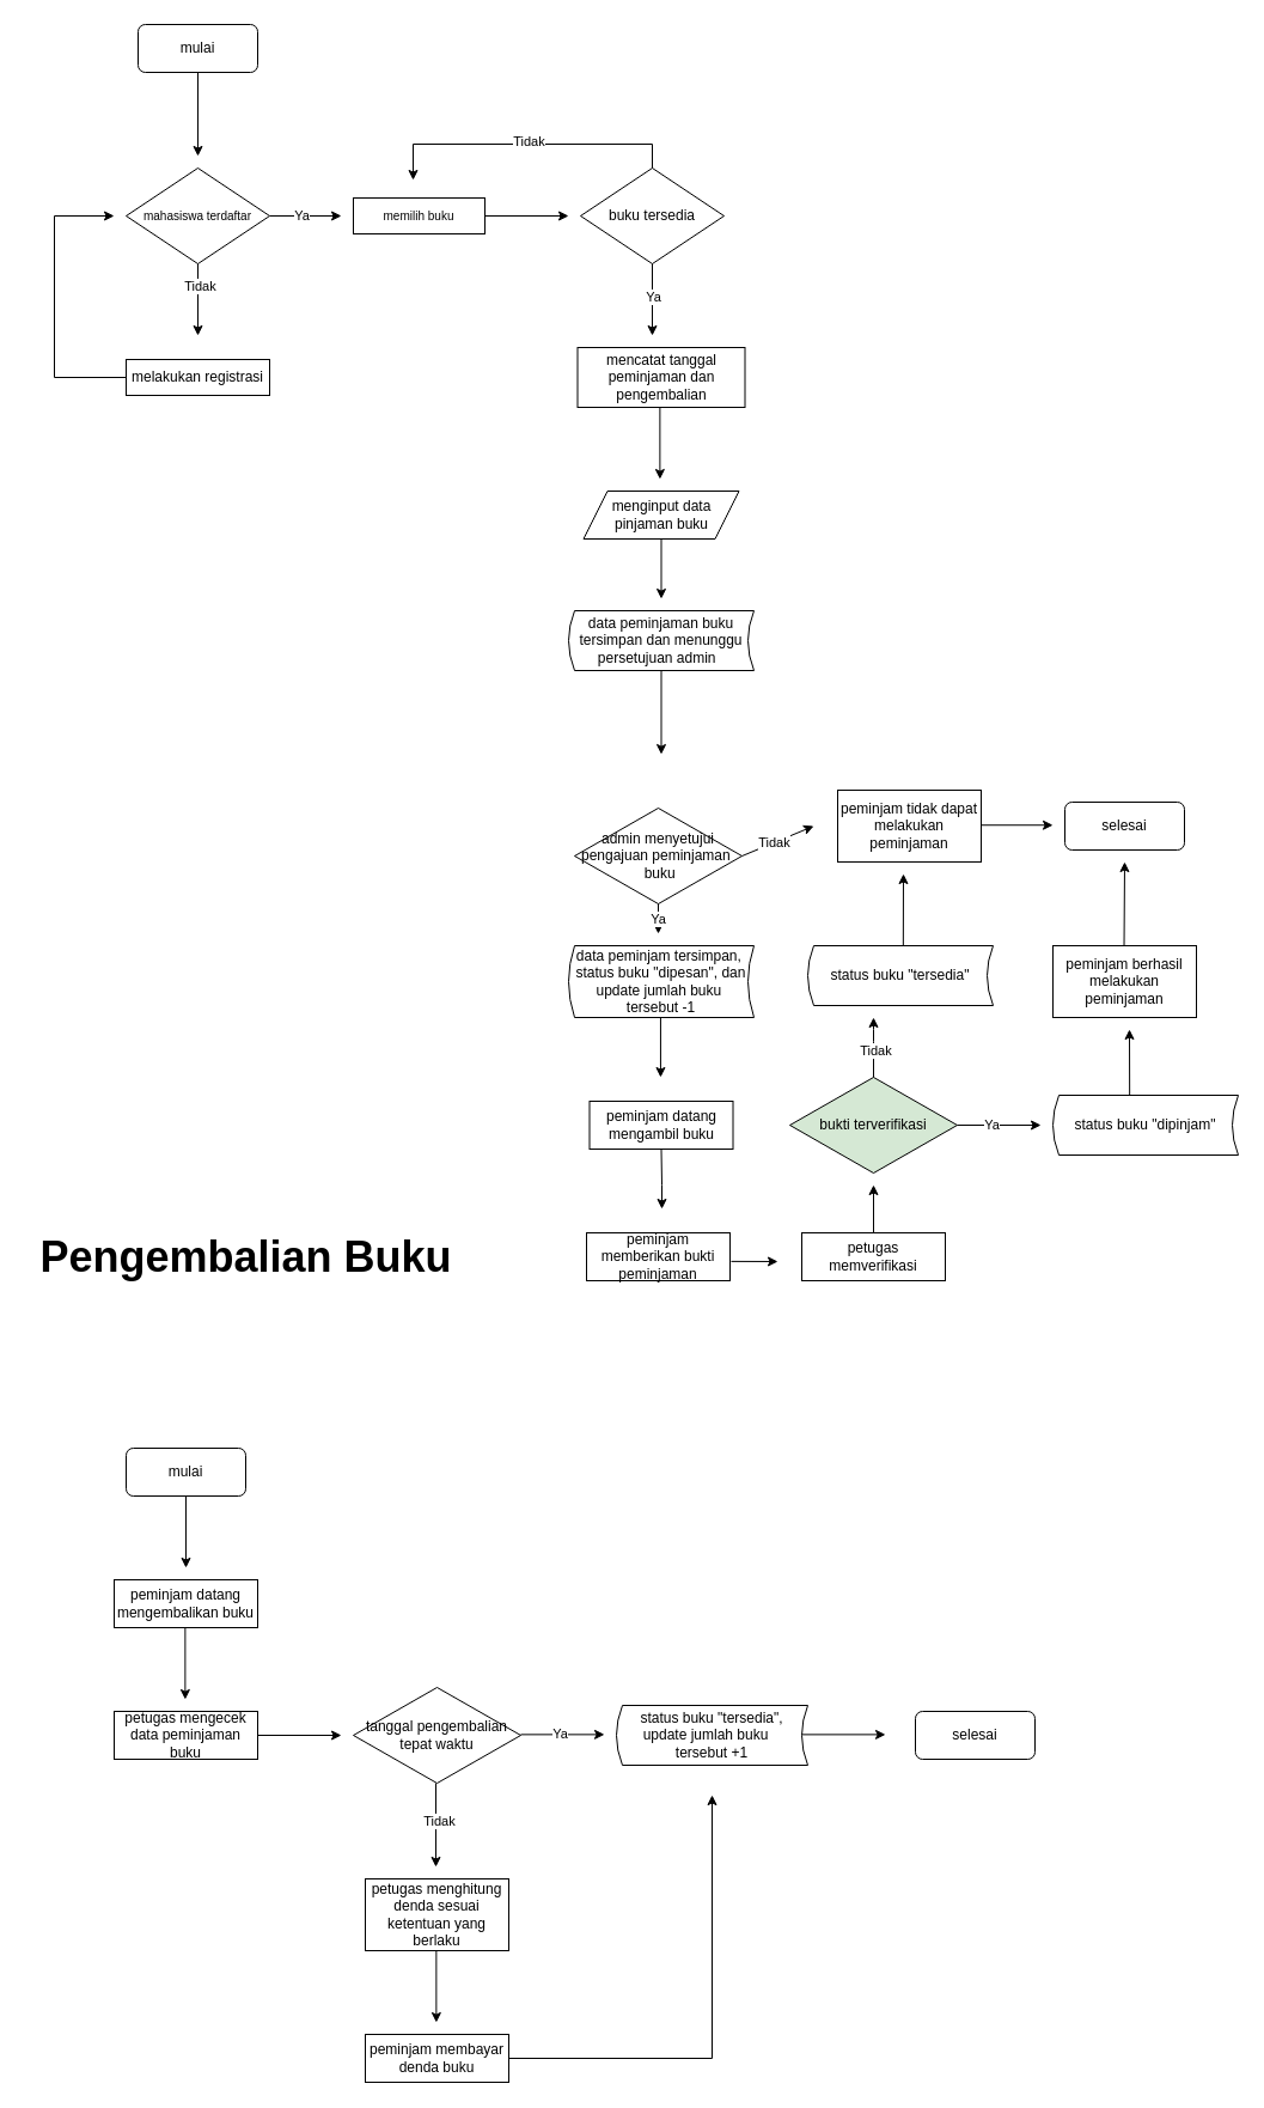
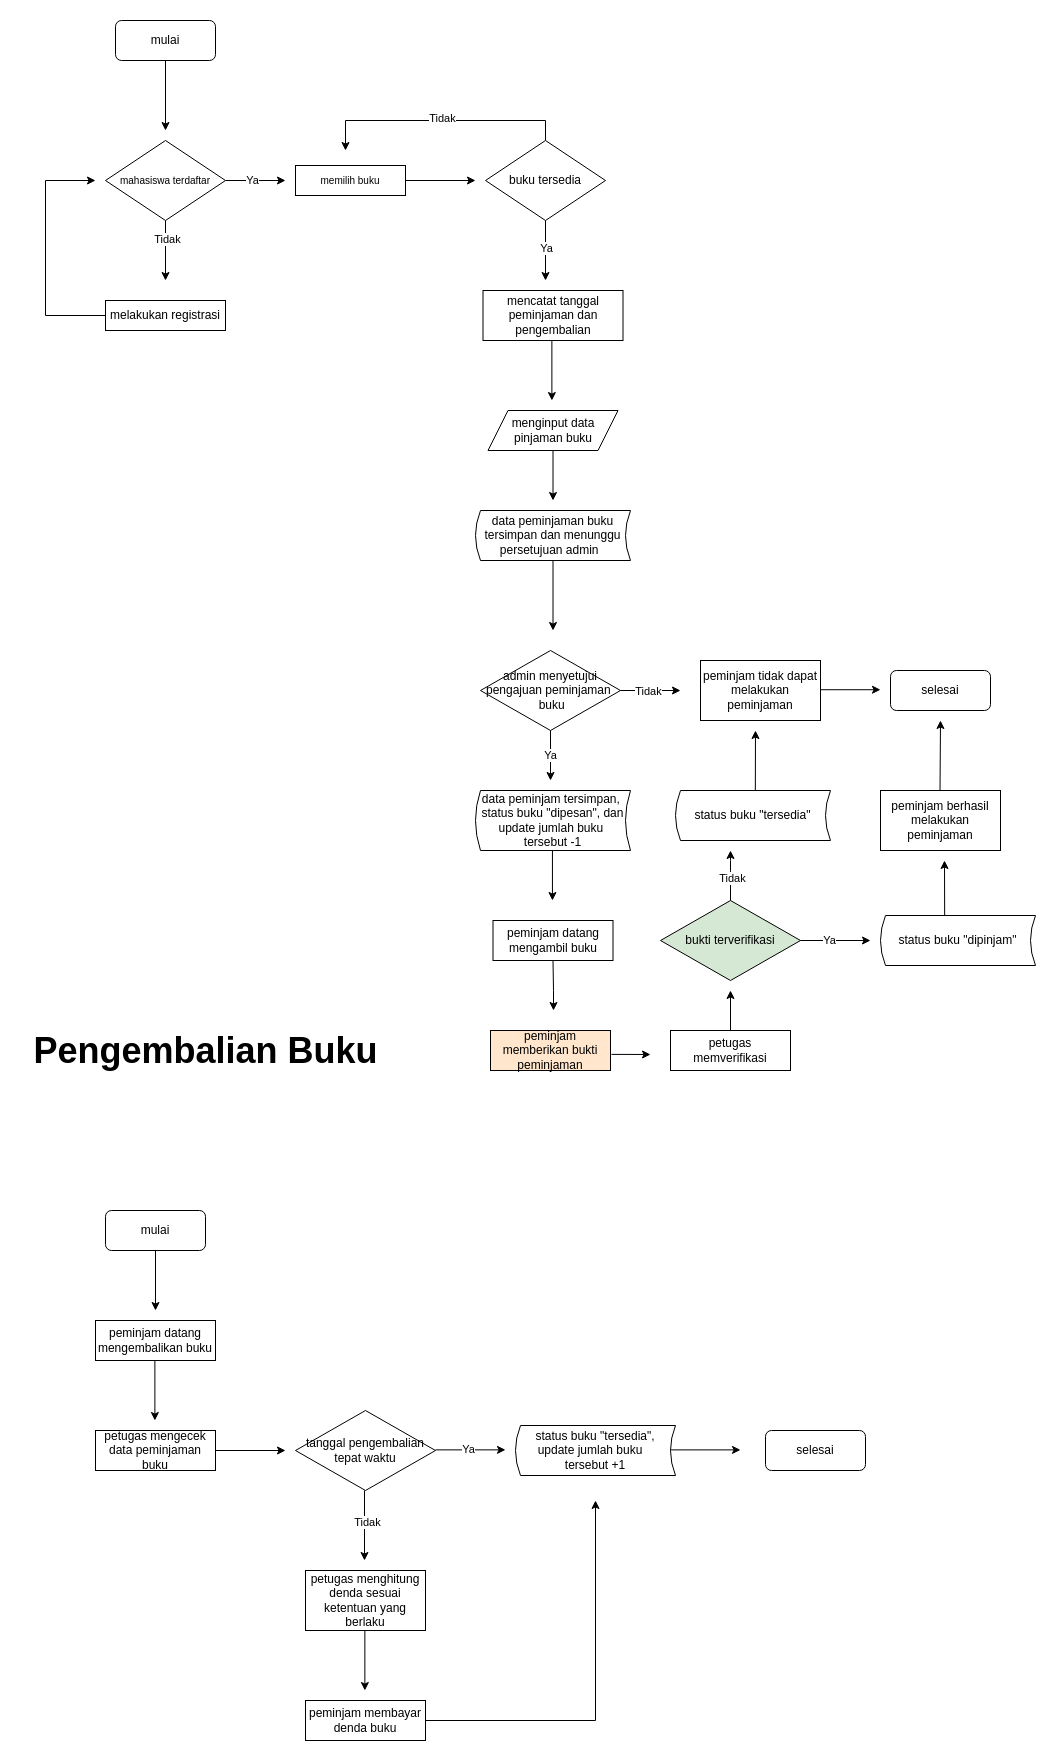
  <mxCell id="0" />
  <mxCell id="1" parent="0" />
  <mxCell id="2" value="mulai" style="rounded=1;whiteSpace=wrap;html=1;" vertex="1" parent="1"><mxGeometry x="115" y="20" width="100" height="40" as="geometry" /></mxCell>
  <mxCell id="3" value="" style="endArrow=classic;html=1;rounded=0;exitX=0.5;exitY=1;exitDx=0;exitDy=0;" edge="1" parent="1" source="2"><mxGeometry width="50" height="50" relative="1" as="geometry"><mxPoint x="285" y="120" as="sourcePoint" /><mxPoint x="165" y="130" as="targetPoint" /></mxGeometry></mxCell>
  <mxCell id="4" value="&lt;font style=&quot;font-size: 10px;&quot;&gt;mahasiswa terdaftar&lt;/font&gt;" style="rhombus;whiteSpace=wrap;html=1;" vertex="1" parent="1"><mxGeometry x="105" y="140" width="120" height="80" as="geometry" /></mxCell>
  <mxCell id="5" value="" style="endArrow=classic;html=1;rounded=0;exitX=0.5;exitY=1;exitDx=0;exitDy=0;" edge="1" parent="1" source="4"><mxGeometry width="50" height="50" relative="1" as="geometry"><mxPoint x="285" y="250" as="sourcePoint" /><mxPoint x="165" y="280" as="targetPoint" /></mxGeometry></mxCell>
  <mxCell id="6" value="Tidak" style="edgeLabel;html=1;align=center;verticalAlign=middle;resizable=0;points=[];" vertex="1" connectable="0" parent="5"><mxGeometry x="-0.408" y="1" relative="1" as="geometry"><mxPoint as="offset" /></mxGeometry></mxCell>
  <mxCell id="7" value="&lt;font style=&quot;font-size: 10px;&quot;&gt;memilih buku&lt;/font&gt;" style="rounded=0;whiteSpace=wrap;html=1;" vertex="1" parent="1"><mxGeometry x="295" y="165" width="110" height="30" as="geometry" /></mxCell>
  <mxCell id="8" value="" style="endArrow=classic;html=1;rounded=0;exitX=0;exitY=0.5;exitDx=0;exitDy=0;" edge="1" parent="1" source="9"><mxGeometry width="50" height="50" relative="1" as="geometry"><mxPoint x="295" y="280" as="sourcePoint" /><mxPoint x="95" y="180" as="targetPoint" /><Array as="points"><mxPoint x="45" y="315" /><mxPoint x="45" y="180" /></Array></mxGeometry></mxCell>
  <mxCell id="9" value="melakukan registrasi" style="rounded=0;whiteSpace=wrap;html=1;" vertex="1" parent="1"><mxGeometry x="105" y="300" width="120" height="30" as="geometry" /></mxCell>
  <mxCell id="10" value="" style="endArrow=classic;html=1;rounded=0;exitX=1;exitY=0.5;exitDx=0;exitDy=0;" edge="1" parent="1" source="4"><mxGeometry width="50" height="50" relative="1" as="geometry"><mxPoint x="295" y="280" as="sourcePoint" /><mxPoint x="285" y="180" as="targetPoint" /></mxGeometry></mxCell>
  <mxCell id="11" value="Ya" style="edgeLabel;html=1;align=center;verticalAlign=middle;resizable=0;points=[];" vertex="1" connectable="0" parent="10"><mxGeometry x="-0.147" y="1" relative="1" as="geometry"><mxPoint as="offset" /></mxGeometry></mxCell>
  <mxCell id="12" value="buku tersedia" style="rhombus;whiteSpace=wrap;html=1;" vertex="1" parent="1"><mxGeometry x="485" y="140" width="120" height="80" as="geometry" /></mxCell>
  <mxCell id="13" value="" style="endArrow=classic;html=1;rounded=0;exitX=1;exitY=0.5;exitDx=0;exitDy=0;" edge="1" parent="1" source="7"><mxGeometry width="50" height="50" relative="1" as="geometry"><mxPoint x="295" y="280" as="sourcePoint" /><mxPoint x="475" y="180" as="targetPoint" /></mxGeometry></mxCell>
  <mxCell id="14" value="" style="endArrow=classic;html=1;rounded=0;exitX=0.5;exitY=1;exitDx=0;exitDy=0;" edge="1" parent="1" source="12"><mxGeometry width="50" height="50" relative="1" as="geometry"><mxPoint x="295" y="280" as="sourcePoint" /><mxPoint x="545" y="280" as="targetPoint" /></mxGeometry></mxCell>
  <mxCell id="15" value="Ya&lt;br&gt;" style="edgeLabel;html=1;align=center;verticalAlign=middle;resizable=0;points=[];" vertex="1" connectable="0" parent="14"><mxGeometry x="-0.105" relative="1" as="geometry"><mxPoint as="offset" /></mxGeometry></mxCell>
  <mxCell id="16" value="" style="endArrow=classic;html=1;rounded=0;exitX=0.5;exitY=0;exitDx=0;exitDy=0;" edge="1" parent="1" source="12"><mxGeometry width="50" height="50" relative="1" as="geometry"><mxPoint x="295" y="280" as="sourcePoint" /><mxPoint x="345" y="150" as="targetPoint" /><Array as="points"><mxPoint x="545" y="120" /><mxPoint x="345" y="120" /></Array></mxGeometry></mxCell>
  <mxCell id="17" value="Tidak" style="edgeLabel;html=1;align=center;verticalAlign=middle;resizable=0;points=[];" vertex="1" connectable="0" parent="16"><mxGeometry x="-0.009" y="-3" relative="1" as="geometry"><mxPoint as="offset" /></mxGeometry></mxCell>
  <mxCell id="18" value="mencatat tanggal peminjaman dan pengembalian" style="rounded=0;whiteSpace=wrap;html=1;" vertex="1" parent="1"><mxGeometry x="482.5" y="290" width="140" height="50" as="geometry" /></mxCell>
  <mxCell id="19" value="" style="endArrow=classic;html=1;rounded=0;exitX=0.5;exitY=1;exitDx=0;exitDy=0;" edge="1" parent="1"><mxGeometry width="50" height="50" relative="1" as="geometry"><mxPoint x="551.39" y="340" as="sourcePoint" /><mxPoint x="551.39" y="400" as="targetPoint" /></mxGeometry></mxCell>
  <mxCell id="20" value="menginput data pinjaman buku" style="shape=parallelogram;perimeter=parallelogramPerimeter;whiteSpace=wrap;html=1;fixedSize=1;" vertex="1" parent="1"><mxGeometry x="487.5" y="410" width="130" height="40" as="geometry" /></mxCell>
  <mxCell id="21" style="edgeStyle=orthogonalEdgeStyle;rounded=0;orthogonalLoop=1;jettySize=auto;html=1;exitX=0.5;exitY=1;exitDx=0;exitDy=0;" edge="1" parent="1" source="20" target="20"><mxGeometry relative="1" as="geometry" /></mxCell>
  <mxCell id="22" value="" style="endArrow=classic;html=1;rounded=0;" edge="1" parent="1"><mxGeometry width="50" height="50" relative="1" as="geometry"><mxPoint x="552.5" y="450" as="sourcePoint" /><mxPoint x="552.5" y="500" as="targetPoint" /></mxGeometry></mxCell>
- <mxCell id="23" value="admin menyetujui pengajuan peminjaman&amp;nbsp; &amp;nbsp;buku" style="rhombus;whiteSpace=wrap;html=1;" vertex="1" parent="1"><mxGeometry x="480" y="675" width="140" height="80" as="geometry" /></mxCell>
+ <mxCell id="23" value="admin menyetujui pengajuan peminjaman&amp;nbsp; &amp;nbsp;buku" style="rhombus;whiteSpace=wrap;html=1;" vertex="1" parent="1"><mxGeometry x="480" y="650" width="140" height="80" as="geometry" /></mxCell>
  <mxCell id="24" value="selesai" style="rounded=1;whiteSpace=wrap;html=1;" vertex="1" parent="1"><mxGeometry x="890" y="670" width="100" height="40" as="geometry" /></mxCell>
  <mxCell id="25" value="" style="endArrow=classic;html=1;rounded=0;exitX=1;exitY=0.5;exitDx=0;exitDy=0;" edge="1" parent="1" source="23"><mxGeometry width="50" height="50" relative="1" as="geometry"><mxPoint x="490" y="820" as="sourcePoint" /><mxPoint x="680" y="690" as="targetPoint" /></mxGeometry></mxCell>
  <mxCell id="26" value="Tidak" style="edgeLabel;html=1;align=center;verticalAlign=middle;resizable=0;points=[];" vertex="1" connectable="0" parent="25"><mxGeometry x="-0.1" relative="1" as="geometry"><mxPoint as="offset" /></mxGeometry></mxCell>
  <mxCell id="27" value="Ya" style="endArrow=classic;html=1;rounded=0;exitX=0.5;exitY=1;exitDx=0;exitDy=0;" edge="1" parent="1" source="23"><mxGeometry width="50" height="50" relative="1" as="geometry"><mxPoint x="510" y="750" as="sourcePoint" /><mxPoint x="550" y="780" as="targetPoint" /></mxGeometry></mxCell>
  <mxCell id="28" value="&lt;br&gt;data peminjam tersimpan,&amp;nbsp; status buku &quot;dipesan&quot;, dan&lt;br style=&quot;border-color: var(--border-color);&quot;&gt;update jumlah buku&amp;nbsp; tersebut -1&lt;br&gt;&amp;nbsp;" style="shape=dataStorage;whiteSpace=wrap;html=1;fixedSize=1;size=5;" vertex="1" parent="1"><mxGeometry x="475" y="790" width="155" height="60" as="geometry" /></mxCell>
  <mxCell id="29" value="" style="endArrow=classic;html=1;rounded=0;exitX=0.5;exitY=1;exitDx=0;exitDy=0;" edge="1" parent="1"><mxGeometry width="50" height="50" relative="1" as="geometry"><mxPoint x="551.94" y="850" as="sourcePoint" /><mxPoint x="551.94" y="900" as="targetPoint" /></mxGeometry></mxCell>
  <mxCell id="30" value="peminjam datang mengambil buku" style="rounded=0;whiteSpace=wrap;html=1;" vertex="1" parent="1"><mxGeometry x="492.5" y="920" width="120" height="40" as="geometry" /></mxCell>
- <mxCell id="31" value="peminjam memberikan bukti peminjaman" style="rounded=0;whiteSpace=wrap;html=1;" vertex="1" parent="1"><mxGeometry x="490" y="1030" width="120" height="40" as="geometry" /></mxCell>
+ <mxCell id="31" value="peminjam memberikan bukti peminjaman" style="rounded=0;whiteSpace=wrap;html=1;fillColor=#ffe6cc;" vertex="1" parent="1"><mxGeometry x="490" y="1030" width="120" height="40" as="geometry" /></mxCell>
  <mxCell id="32" value="" style="endArrow=classic;html=1;rounded=0;exitX=0.5;exitY=1;exitDx=0;exitDy=0;" edge="1" parent="1" source="30"><mxGeometry width="50" height="50" relative="1" as="geometry"><mxPoint x="549" y="960" as="sourcePoint" /><mxPoint x="553" y="1010" as="targetPoint" /><Array as="points"><mxPoint x="553" y="990" /></Array></mxGeometry></mxCell>
  <mxCell id="33" value="" style="endArrow=classic;html=1;rounded=0;exitX=1.008;exitY=0.597;exitDx=0;exitDy=0;exitPerimeter=0;" edge="1" parent="1" source="31"><mxGeometry width="50" height="50" relative="1" as="geometry"><mxPoint x="630" y="950" as="sourcePoint" /><mxPoint x="650" y="1054" as="targetPoint" /></mxGeometry></mxCell>
  <mxCell id="34" value="petugas memverifikasi" style="rounded=0;whiteSpace=wrap;html=1;" vertex="1" parent="1"><mxGeometry x="670" y="1030" width="120" height="40" as="geometry" /></mxCell>
  <mxCell id="35" value="peminjam tidak dapat melakukan peminjaman" style="rounded=0;whiteSpace=wrap;html=1;" vertex="1" parent="1"><mxGeometry x="700" y="660" width="120" height="60" as="geometry" /></mxCell>
  <mxCell id="36" value="" style="endArrow=classic;html=1;rounded=0;exitX=1;exitY=0.5;exitDx=0;exitDy=0;" edge="1" parent="1"><mxGeometry width="50" height="50" relative="1" as="geometry"><mxPoint x="820" y="689.23" as="sourcePoint" /><mxPoint x="880" y="689.23" as="targetPoint" /></mxGeometry></mxCell>
  <mxCell id="37" value="" style="endArrow=classic;html=1;rounded=0;exitX=0.5;exitY=0;exitDx=0;exitDy=0;" edge="1" parent="1" source="34"><mxGeometry width="50" height="50" relative="1" as="geometry"><mxPoint x="610" y="930" as="sourcePoint" /><mxPoint x="730" y="990" as="targetPoint" /></mxGeometry></mxCell>
  <mxCell id="38" value="bukti terverifikasi" style="rhombus;whiteSpace=wrap;html=1;fillColor=#d5e8d4;" vertex="1" parent="1"><mxGeometry x="660" y="900" width="140" height="80" as="geometry" /></mxCell>
  <mxCell id="39" value="" style="endArrow=classic;html=1;rounded=0;exitX=0.5;exitY=0;exitDx=0;exitDy=0;" edge="1" parent="1" source="38"><mxGeometry width="50" height="50" relative="1" as="geometry"><mxPoint x="610" y="930" as="sourcePoint" /><mxPoint x="730" y="850" as="targetPoint" /><Array as="points"><mxPoint x="730" y="870" /><mxPoint x="730" y="860" /></Array></mxGeometry></mxCell>
  <mxCell id="40" value="Tidak" style="edgeLabel;html=1;align=center;verticalAlign=middle;resizable=0;points=[];" vertex="1" connectable="0" parent="39"><mxGeometry x="-0.078" y="-1" relative="1" as="geometry"><mxPoint as="offset" /></mxGeometry></mxCell>
  <mxCell id="41" value="peminjam berhasil melakukan peminjaman" style="rounded=0;whiteSpace=wrap;html=1;" vertex="1" parent="1"><mxGeometry x="880" y="790" width="120" height="60" as="geometry" /></mxCell>
  <mxCell id="42" value="" style="endArrow=classic;html=1;rounded=0;exitX=1;exitY=0.5;exitDx=0;exitDy=0;" edge="1" parent="1" source="38"><mxGeometry width="50" height="50" relative="1" as="geometry"><mxPoint x="800" y="929.62" as="sourcePoint" /><mxPoint x="870" y="940" as="targetPoint" /></mxGeometry></mxCell>
  <mxCell id="43" value="Ya" style="edgeLabel;html=1;align=center;verticalAlign=middle;resizable=0;points=[];" vertex="1" connectable="0" parent="42"><mxGeometry x="-0.212" y="1" relative="1" as="geometry"><mxPoint as="offset" /></mxGeometry></mxCell>
  <mxCell id="44" value="status buku &quot;dipinjam&quot;" style="shape=dataStorage;whiteSpace=wrap;html=1;fixedSize=1;size=5;" vertex="1" parent="1"><mxGeometry x="880" y="915" width="155" height="50" as="geometry" /></mxCell>
  <mxCell id="45" value="" style="endArrow=classic;html=1;rounded=0;exitX=0.414;exitY=0;exitDx=0;exitDy=0;exitPerimeter=0;" edge="1" parent="1" source="44"><mxGeometry width="50" height="50" relative="1" as="geometry"><mxPoint x="935" y="890" as="sourcePoint" /><mxPoint x="944" y="860" as="targetPoint" /></mxGeometry></mxCell>
  <mxCell id="46" value="" style="endArrow=classic;html=1;rounded=0;exitX=0.5;exitY=0;exitDx=0;exitDy=0;" edge="1" parent="1"><mxGeometry width="50" height="50" relative="1" as="geometry"><mxPoint x="939.52" y="790" as="sourcePoint" /><mxPoint x="940" y="720" as="targetPoint" /></mxGeometry></mxCell>
  <mxCell id="47" value="data peminjaman buku tersimpan dan menunggu persetujuan admin&amp;nbsp;&amp;nbsp;" style="shape=dataStorage;whiteSpace=wrap;html=1;fixedSize=1;size=5;" vertex="1" parent="1"><mxGeometry x="475" y="510" width="155" height="50" as="geometry" /></mxCell>
  <mxCell id="48" value="" style="endArrow=classic;html=1;rounded=0;exitX=0.5;exitY=1;exitDx=0;exitDy=0;" edge="1" parent="1" source="47"><mxGeometry width="50" height="50" relative="1" as="geometry"><mxPoint x="982.5" y="760" as="sourcePoint" /><mxPoint x="552.5" y="630" as="targetPoint" /></mxGeometry></mxCell>
  <mxCell id="49" value="&lt;span style=&quot;font-size: 36px;&quot;&gt;&lt;b&gt;Pengembalian Buku&lt;/b&gt;&lt;/span&gt;" style="text;html=1;align=center;verticalAlign=middle;resizable=0;points=[];autosize=1;strokeColor=none;fillColor=none;" vertex="1" parent="1"><mxGeometry x="20" y="1020" width="370" height="60" as="geometry" /></mxCell>
  <mxCell id="50" value="mulai" style="rounded=1;whiteSpace=wrap;html=1;" vertex="1" parent="1"><mxGeometry x="105" y="1210" width="100" height="40" as="geometry" /></mxCell>
  <mxCell id="51" value="" style="endArrow=classic;html=1;rounded=0;exitX=0.5;exitY=1;exitDx=0;exitDy=0;" edge="1" parent="1" source="50"><mxGeometry width="50" height="50" relative="1" as="geometry"><mxPoint x="545" y="1280" as="sourcePoint" /><mxPoint x="155" y="1310" as="targetPoint" /></mxGeometry></mxCell>
  <mxCell id="52" value="peminjam datang mengembalikan buku" style="rounded=0;whiteSpace=wrap;html=1;" vertex="1" parent="1"><mxGeometry x="95" y="1320" width="120" height="40" as="geometry" /></mxCell>
  <mxCell id="53" value="petugas mengecek data peminjaman buku" style="rounded=0;whiteSpace=wrap;html=1;" vertex="1" parent="1"><mxGeometry x="95" y="1430" width="120" height="40" as="geometry" /></mxCell>
  <mxCell id="54" value="" style="endArrow=classic;html=1;rounded=0;exitX=0.5;exitY=1;exitDx=0;exitDy=0;" edge="1" parent="1"><mxGeometry width="50" height="50" relative="1" as="geometry"><mxPoint x="154.38" y="1360" as="sourcePoint" /><mxPoint x="154.38" y="1420" as="targetPoint" /></mxGeometry></mxCell>
  <mxCell id="55" value="tanggal pengembalian tepat waktu" style="rhombus;whiteSpace=wrap;html=1;" vertex="1" parent="1"><mxGeometry x="295" y="1410" width="140" height="80" as="geometry" /></mxCell>
  <mxCell id="56" value="" style="endArrow=classic;html=1;rounded=0;exitX=1;exitY=0.5;exitDx=0;exitDy=0;" edge="1" parent="1" source="53"><mxGeometry width="50" height="50" relative="1" as="geometry"><mxPoint x="545" y="1250" as="sourcePoint" /><mxPoint x="285" y="1450" as="targetPoint" /></mxGeometry></mxCell>
  <mxCell id="57" value="" style="endArrow=classic;html=1;rounded=0;exitX=1;exitY=0.5;exitDx=0;exitDy=0;" edge="1" parent="1"><mxGeometry width="50" height="50" relative="1" as="geometry"><mxPoint x="435" y="1449.37" as="sourcePoint" /><mxPoint x="505" y="1449.37" as="targetPoint" /></mxGeometry></mxCell>
  <mxCell id="58" value="Ya" style="edgeLabel;html=1;align=center;verticalAlign=middle;resizable=0;points=[];" vertex="1" connectable="0" parent="57"><mxGeometry x="-0.05" y="1" relative="1" as="geometry"><mxPoint x="-1" as="offset" /></mxGeometry></mxCell>
  <mxCell id="59" value="selesai" style="rounded=1;whiteSpace=wrap;html=1;" vertex="1" parent="1"><mxGeometry x="765" y="1430" width="100" height="40" as="geometry" /></mxCell>
  <mxCell id="60" value="" style="endArrow=classic;html=1;rounded=0;" edge="1" parent="1"><mxGeometry width="50" height="50" relative="1" as="geometry"><mxPoint x="364" y="1490" as="sourcePoint" /><mxPoint x="364" y="1560" as="targetPoint" /></mxGeometry></mxCell>
  <mxCell id="61" value="Tidak" style="edgeLabel;html=1;align=center;verticalAlign=middle;resizable=0;points=[];" vertex="1" connectable="0" parent="60"><mxGeometry x="-0.114" y="2" relative="1" as="geometry"><mxPoint as="offset" /></mxGeometry></mxCell>
  <mxCell id="62" value="petugas menghitung denda sesuai ketentuan yang berlaku" style="rounded=0;whiteSpace=wrap;html=1;" vertex="1" parent="1"><mxGeometry x="305" y="1570" width="120" height="60" as="geometry" /></mxCell>
  <mxCell id="63" value="" style="endArrow=classic;html=1;rounded=0;exitX=0.5;exitY=1;exitDx=0;exitDy=0;" edge="1" parent="1"><mxGeometry width="50" height="50" relative="1" as="geometry"><mxPoint x="364.37" y="1630" as="sourcePoint" /><mxPoint x="364.37" y="1690" as="targetPoint" /></mxGeometry></mxCell>
  <mxCell id="64" value="peminjam membayar denda buku" style="rounded=0;whiteSpace=wrap;html=1;" vertex="1" parent="1"><mxGeometry x="305" y="1700" width="120" height="40" as="geometry" /></mxCell>
  <mxCell id="65" value="status buku &quot;tersedia&quot;,&lt;br&gt;update jumlah buku&amp;nbsp; &amp;nbsp; tersebut +1" style="shape=dataStorage;whiteSpace=wrap;html=1;fixedSize=1;size=5;" vertex="1" parent="1"><mxGeometry x="515" y="1425" width="160" height="50" as="geometry" /></mxCell>
  <mxCell id="66" value="" style="endArrow=classic;html=1;rounded=0;exitX=1;exitY=0.5;exitDx=0;exitDy=0;" edge="1" parent="1" source="64"><mxGeometry width="50" height="50" relative="1" as="geometry"><mxPoint x="485" y="1410" as="sourcePoint" /><mxPoint x="595" y="1500" as="targetPoint" /><Array as="points"><mxPoint x="595" y="1720" /></Array></mxGeometry></mxCell>
  <mxCell id="67" value="" style="endArrow=classic;html=1;rounded=0;exitX=1;exitY=0.5;exitDx=0;exitDy=0;" edge="1" parent="1"><mxGeometry width="50" height="50" relative="1" as="geometry"><mxPoint x="670" y="1449.38" as="sourcePoint" /><mxPoint x="740" y="1449.38" as="targetPoint" /></mxGeometry></mxCell>
  <mxCell id="68" value="status buku &quot;tersedia&quot;" style="shape=dataStorage;whiteSpace=wrap;html=1;fixedSize=1;size=5;" vertex="1" parent="1"><mxGeometry x="675" y="790" width="155" height="50" as="geometry" /></mxCell>
  <mxCell id="69" value="" style="endArrow=classic;html=1;rounded=0;exitX=0.515;exitY=-0.006;exitDx=0;exitDy=0;exitPerimeter=0;" edge="1" parent="1" source="68"><mxGeometry width="50" height="50" relative="1" as="geometry"><mxPoint x="615" y="860" as="sourcePoint" /><mxPoint x="755" y="730" as="targetPoint" /></mxGeometry></mxCell>
